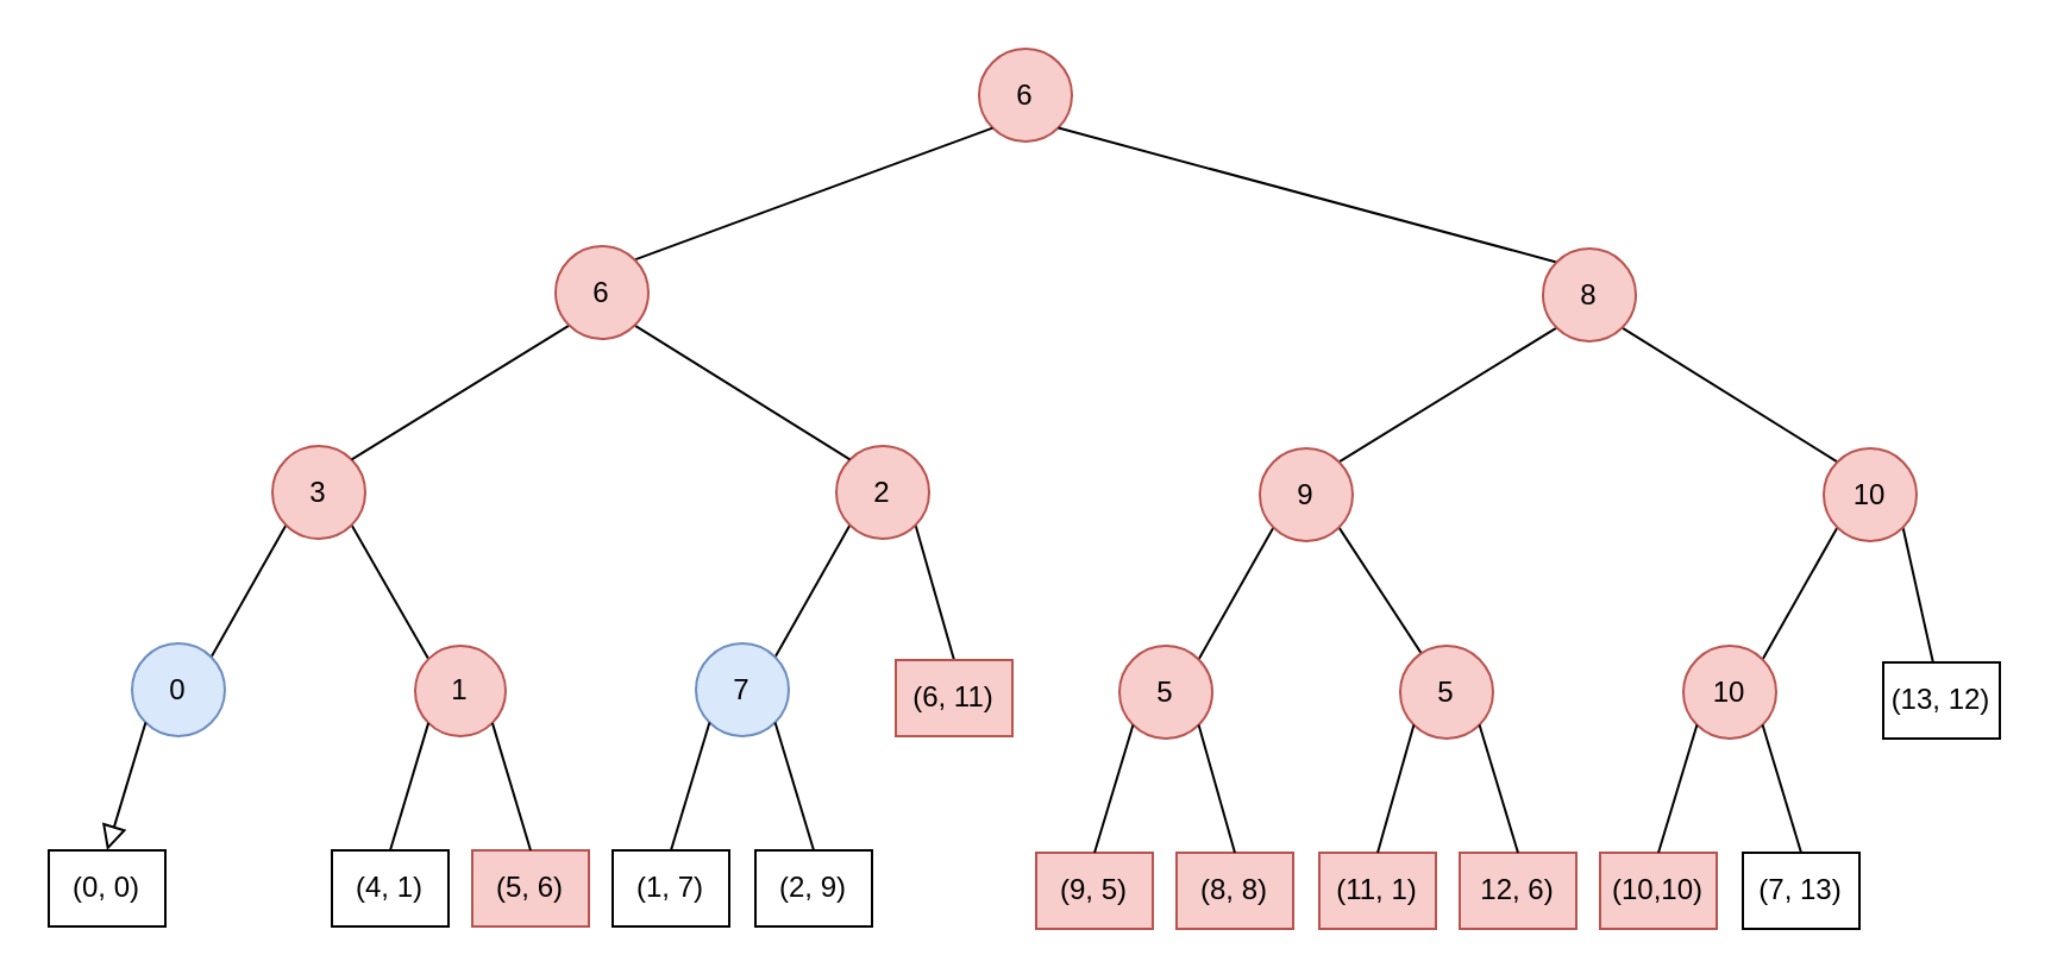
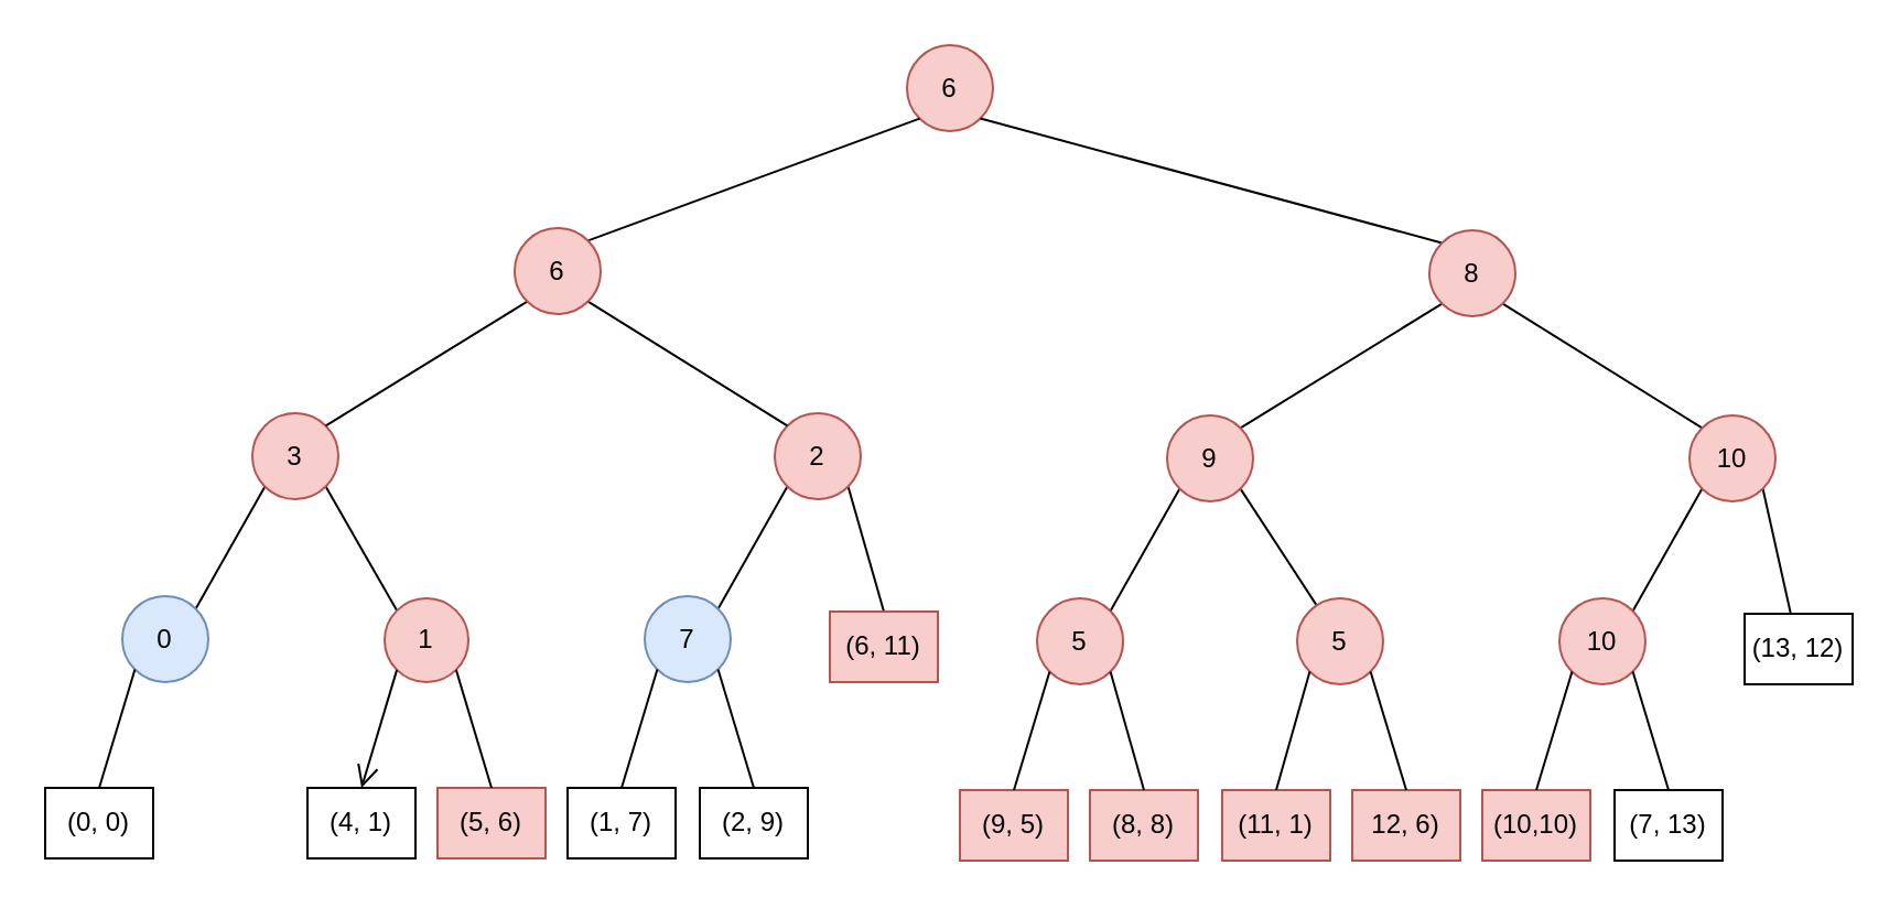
  <mxCell id="0" />
  <mxCell id="1" parent="0" />
  <mxCell id="2" value="6" style="ellipse;whiteSpace=wrap;html=1;container=1;movable=1;resizable=1;rotatable=1;deletable=1;editable=1;locked=0;connectable=1;fillColor=#f8cecc;strokeColor=#b85450;" vertex="1" parent="1"><mxGeometry x="411" y="20" width="39" height="39" as="geometry"><mxRectangle x="316" y="-101" width="39" height="39" as="alternateBounds" /></mxGeometry></mxCell>
  <mxCell id="3" style="edgeStyle=none;curved=1;rounded=0;orthogonalLoop=1;jettySize=auto;html=1;exitX=1;exitY=1;exitDx=0;exitDy=0;entryX=0.5;entryY=0;entryDx=0;entryDy=0;fontSize=12;startSize=8;endSize=8;startArrow=none;startFill=0;endArrow=none;endFill=0;movable=1;resizable=1;rotatable=1;deletable=1;editable=1;locked=0;connectable=1;" edge="1" parent="1" source="28" target="38"><mxGeometry relative="1" as="geometry" /></mxCell>
  <mxCell id="4" style="edgeStyle=none;curved=1;rounded=0;orthogonalLoop=1;jettySize=auto;html=1;exitX=1;exitY=0;exitDx=0;exitDy=0;entryX=0;entryY=1;entryDx=0;entryDy=0;fontSize=12;startSize=8;endSize=8;endArrow=none;endFill=0;movable=1;resizable=1;rotatable=1;deletable=1;editable=1;locked=0;connectable=1;" edge="1" parent="1" source="37" target="28"><mxGeometry relative="1" as="geometry" /></mxCell>
  <mxCell id="5" style="edgeStyle=none;curved=1;rounded=0;orthogonalLoop=1;jettySize=auto;html=1;exitX=1;exitY=1;exitDx=0;exitDy=0;fontSize=12;startSize=8;endSize=8;endArrow=none;endFill=0;movable=1;resizable=1;rotatable=1;deletable=1;editable=1;locked=0;connectable=1;" edge="1" parent="1" source="29" target="40"><mxGeometry relative="1" as="geometry" /></mxCell>
  <mxCell id="6" style="edgeStyle=none;curved=1;rounded=0;orthogonalLoop=1;jettySize=auto;html=1;exitX=1;exitY=0;exitDx=0;exitDy=0;entryX=0;entryY=1;entryDx=0;entryDy=0;fontSize=12;startSize=8;endSize=8;endArrow=none;endFill=0;movable=1;resizable=1;rotatable=1;deletable=1;editable=1;locked=0;connectable=1;" edge="1" parent="1" source="39" target="29"><mxGeometry relative="1" as="geometry" /></mxCell>
  <mxCell id="7" style="edgeStyle=none;curved=1;rounded=0;orthogonalLoop=1;jettySize=auto;html=1;exitX=1;exitY=1;exitDx=0;exitDy=0;fontSize=12;startSize=8;endSize=8;endArrow=none;endFill=0;movable=1;resizable=1;rotatable=1;deletable=1;editable=1;locked=0;connectable=1;" edge="1" parent="1" source="30" target="42"><mxGeometry relative="1" as="geometry" /></mxCell>
  <mxCell id="8" style="edgeStyle=none;curved=1;rounded=0;orthogonalLoop=1;jettySize=auto;html=1;exitX=1;exitY=0;exitDx=0;exitDy=0;entryX=0;entryY=1;entryDx=0;entryDy=0;fontSize=12;startSize=8;endSize=8;endArrow=none;endFill=0;movable=1;resizable=1;rotatable=1;deletable=1;editable=1;locked=0;connectable=1;" edge="1" parent="1" source="41" target="30"><mxGeometry relative="1" as="geometry" /></mxCell>
  <mxCell id="9" value="" style="endArrow=none;html=1;rounded=0;fontSize=12;startSize=8;endSize=8;curved=1;entryX=0;entryY=1;entryDx=0;entryDy=0;exitX=1;exitY=0;exitDx=0;exitDy=0;movable=1;resizable=1;rotatable=1;deletable=1;editable=1;locked=0;connectable=1;" edge="1" parent="1" source="33" target="2"><mxGeometry width="50" height="50" relative="1" as="geometry"><mxPoint x="439" y="225" as="sourcePoint" /><mxPoint x="489" y="175" as="targetPoint" /></mxGeometry></mxCell>
  <mxCell id="10" value="" style="endArrow=none;html=1;rounded=0;fontSize=12;startSize=8;endSize=8;curved=1;entryX=0;entryY=0;entryDx=0;entryDy=0;exitX=1;exitY=1;exitDx=0;exitDy=0;movable=1;resizable=1;rotatable=1;deletable=1;editable=1;locked=0;connectable=1;" edge="1" parent="1" source="2" target="34"><mxGeometry width="50" height="50" relative="1" as="geometry"><mxPoint x="276" y="156" as="sourcePoint" /><mxPoint x="430" y="63" as="targetPoint" /></mxGeometry></mxCell>
  <mxCell id="11" value="" style="endArrow=none;html=1;rounded=0;fontSize=12;startSize=8;endSize=8;curved=1;entryX=0;entryY=1;entryDx=0;entryDy=0;exitX=1;exitY=0;exitDx=0;exitDy=0;movable=1;resizable=1;rotatable=1;deletable=1;editable=1;locked=0;connectable=1;" edge="1" parent="1" source="29" target="34"><mxGeometry width="50" height="50" relative="1" as="geometry"><mxPoint x="562.289" y="176.711" as="sourcePoint" /><mxPoint x="672" y="111" as="targetPoint" /></mxGeometry></mxCell>
  <mxCell id="12" value="" style="endArrow=none;html=1;rounded=0;fontSize=12;startSize=8;endSize=8;curved=1;entryX=1;entryY=1;entryDx=0;entryDy=0;exitX=0;exitY=0;exitDx=0;exitDy=0;movable=1;resizable=1;rotatable=1;deletable=1;editable=1;locked=0;connectable=1;" edge="1" parent="1" source="30" target="34"><mxGeometry width="50" height="50" relative="1" as="geometry"><mxPoint x="578" y="233" as="sourcePoint" /><mxPoint x="672" y="184" as="targetPoint" /></mxGeometry></mxCell>
  <mxCell id="13" value="" style="endArrow=none;html=1;rounded=0;fontSize=12;startSize=8;endSize=8;curved=1;entryX=0;entryY=1;entryDx=0;entryDy=0;exitX=1;exitY=0;exitDx=0;exitDy=0;movable=1;resizable=1;rotatable=1;deletable=1;editable=1;locked=0;connectable=1;" edge="1" parent="1" source="35" target="27"><mxGeometry width="50" height="50" relative="1" as="geometry"><mxPoint x="249" y="183" as="sourcePoint" /><mxPoint x="155" y="232" as="targetPoint" /></mxGeometry></mxCell>
  <mxCell id="14" value="" style="endArrow=none;html=1;rounded=0;fontSize=12;startSize=8;endSize=8;curved=1;entryX=0;entryY=0;entryDx=0;entryDy=0;exitX=1;exitY=1;exitDx=0;exitDy=0;movable=1;resizable=1;rotatable=1;deletable=1;editable=1;locked=0;connectable=1;" edge="1" parent="1" source="27" target="36"><mxGeometry width="50" height="50" relative="1" as="geometry"><mxPoint x="84" y="312" as="sourcePoint" /><mxPoint x="165" y="242" as="targetPoint" /></mxGeometry></mxCell>
  <mxCell id="15" value="" style="group;movable=1;resizable=1;rotatable=1;deletable=1;editable=1;locked=0;connectable=1;" vertex="1" connectable="0" parent="1"><mxGeometry x="20" y="357" width="761" height="33" as="geometry" /></mxCell>
  <mxCell id="16" value="(0, 0)" style="rounded=0;whiteSpace=wrap;html=1;movable=1;resizable=1;rotatable=1;deletable=1;editable=1;locked=0;connectable=1;" vertex="1" parent="15"><mxGeometry width="49" height="32" as="geometry" /></mxCell>
  <mxCell id="17" value="(4, 1)" style="rounded=0;whiteSpace=wrap;html=1;movable=1;resizable=1;rotatable=1;deletable=1;editable=1;locked=0;connectable=1;" vertex="1" parent="15"><mxGeometry x="119" width="49" height="32" as="geometry" /></mxCell>
  <mxCell id="18" value="(5, 6)" style="rounded=0;whiteSpace=wrap;html=1;movable=1;resizable=1;rotatable=1;deletable=1;editable=1;locked=0;connectable=1;fillColor=#f8cecc;strokeColor=#b85450;" vertex="1" parent="15"><mxGeometry x="178" width="49" height="32" as="geometry" /></mxCell>
  <mxCell id="19" value="(1, 7)" style="rounded=0;whiteSpace=wrap;html=1;movable=1;resizable=1;rotatable=1;deletable=1;editable=1;locked=0;connectable=1;" vertex="1" parent="15"><mxGeometry x="237" width="49" height="32" as="geometry" /></mxCell>
  <mxCell id="20" value="(2, 9)" style="rounded=0;whiteSpace=wrap;html=1;movable=1;resizable=1;rotatable=1;deletable=1;editable=1;locked=0;connectable=1;" vertex="1" parent="15"><mxGeometry x="297" width="49" height="32" as="geometry" /></mxCell>
  <mxCell id="21" value="(9, 5)" style="rounded=0;whiteSpace=wrap;html=1;movable=1;resizable=1;rotatable=1;deletable=1;editable=1;locked=0;connectable=1;fillColor=#f8cecc;strokeColor=#b85450;" vertex="1" parent="15"><mxGeometry x="415" y="1" width="49" height="32" as="geometry" /></mxCell>
  <mxCell id="22" value="(8, 8)" style="rounded=0;whiteSpace=wrap;html=1;movable=1;resizable=1;rotatable=1;deletable=1;editable=1;locked=0;connectable=1;fillColor=#f8cecc;strokeColor=#b85450;" vertex="1" parent="15"><mxGeometry x="474" y="1" width="49" height="32" as="geometry" /></mxCell>
  <mxCell id="23" value="(11, 1)" style="rounded=0;whiteSpace=wrap;html=1;movable=1;resizable=1;rotatable=1;deletable=1;editable=1;locked=0;connectable=1;fillColor=#f8cecc;strokeColor=#b85450;" vertex="1" parent="15"><mxGeometry x="534" y="1" width="49" height="32" as="geometry" /></mxCell>
  <mxCell id="24" value="12, 6)" style="rounded=0;whiteSpace=wrap;html=1;movable=1;resizable=1;rotatable=1;deletable=1;editable=1;locked=0;connectable=1;fillColor=#f8cecc;strokeColor=#b85450;" vertex="1" parent="15"><mxGeometry x="593" y="1" width="49" height="32" as="geometry" /></mxCell>
  <mxCell id="25" value="(10,10)" style="rounded=0;whiteSpace=wrap;html=1;movable=1;resizable=1;rotatable=1;deletable=1;editable=1;locked=0;connectable=1;fillColor=#f8cecc;strokeColor=#b85450;" vertex="1" parent="15"><mxGeometry x="652" y="1" width="49" height="32" as="geometry" /></mxCell>
  <mxCell id="26" value="(7, 13)" style="rounded=0;whiteSpace=wrap;html=1;movable=1;resizable=1;rotatable=1;deletable=1;editable=1;locked=0;connectable=1;" vertex="1" parent="15"><mxGeometry x="712" y="1" width="49" height="32" as="geometry" /></mxCell>
  <mxCell id="27" value="3" style="ellipse;whiteSpace=wrap;html=1;aspect=fixed;movable=1;resizable=1;rotatable=1;deletable=1;editable=1;locked=0;connectable=1;fillColor=#f8cecc;strokeColor=#b85450;" vertex="1" parent="1"><mxGeometry x="114" y="187" width="39" height="39" as="geometry" /></mxCell>
  <mxCell id="28" value="2" style="ellipse;whiteSpace=wrap;html=1;aspect=fixed;movable=1;resizable=1;rotatable=1;deletable=1;editable=1;locked=0;connectable=1;fillColor=#f8cecc;strokeColor=#b85450;" vertex="1" parent="1"><mxGeometry x="351" y="187" width="39" height="39" as="geometry" /></mxCell>
  <mxCell id="29" value="9" style="ellipse;whiteSpace=wrap;html=1;aspect=fixed;movable=1;resizable=1;rotatable=1;deletable=1;editable=1;locked=0;connectable=1;fillColor=#f8cecc;strokeColor=#b85450;" vertex="1" parent="1"><mxGeometry x="529" y="188" width="39" height="39" as="geometry" /></mxCell>
  <mxCell id="30" value="10" style="ellipse;whiteSpace=wrap;html=1;aspect=fixed;movable=1;resizable=1;rotatable=1;deletable=1;editable=1;locked=0;connectable=1;fillColor=#f8cecc;strokeColor=#b85450;" vertex="1" parent="1"><mxGeometry x="766" y="188" width="39" height="39" as="geometry" /></mxCell>
  <mxCell id="31" value="" style="endArrow=none;html=1;rounded=0;fontSize=12;startSize=8;endSize=8;curved=1;entryX=1;entryY=0;entryDx=0;entryDy=0;exitX=0;exitY=1;exitDx=0;exitDy=0;movable=1;resizable=1;rotatable=1;deletable=1;editable=1;locked=0;connectable=1;" edge="1" parent="1" source="33" target="27"><mxGeometry width="50" height="50" relative="1" as="geometry"><mxPoint x="369" y="195" as="sourcePoint" /><mxPoint x="276" y="146" as="targetPoint" /></mxGeometry></mxCell>
  <mxCell id="32" value="" style="endArrow=none;html=1;rounded=0;fontSize=12;startSize=8;endSize=8;curved=1;entryX=1;entryY=1;entryDx=0;entryDy=0;exitX=0;exitY=0;exitDx=0;exitDy=0;movable=1;resizable=1;rotatable=1;deletable=1;editable=1;locked=0;connectable=1;" edge="1" parent="1" source="28" target="33"><mxGeometry width="50" height="50" relative="1" as="geometry"><mxPoint x="793" y="196" as="sourcePoint" /><mxPoint x="699" y="147" as="targetPoint" /></mxGeometry></mxCell>
  <mxCell id="33" value="6" style="ellipse;whiteSpace=wrap;html=1;aspect=fixed;movable=1;resizable=1;rotatable=1;deletable=1;editable=1;locked=0;connectable=1;fillColor=#f8cecc;strokeColor=#b85450;" vertex="1" parent="1"><mxGeometry x="233" y="103" width="39" height="39" as="geometry" /></mxCell>
  <mxCell id="34" value="8" style="ellipse;whiteSpace=wrap;html=1;aspect=fixed;movable=1;resizable=1;rotatable=1;deletable=1;editable=1;locked=0;connectable=1;fillColor=#f8cecc;strokeColor=#b85450;" vertex="1" parent="1"><mxGeometry x="648" y="104" width="39" height="39" as="geometry" /></mxCell>
  <mxCell id="35" value="0" style="ellipse;whiteSpace=wrap;html=1;aspect=fixed;movable=1;resizable=1;rotatable=1;deletable=1;editable=1;locked=0;connectable=1;fillColor=#dae8fc;strokeColor=#6c8ebf;" vertex="1" parent="1"><mxGeometry x="55" y="270" width="39" height="39" as="geometry" /></mxCell>
  <mxCell id="36" value="1" style="ellipse;whiteSpace=wrap;html=1;aspect=fixed;movable=1;resizable=1;rotatable=1;deletable=1;editable=1;locked=0;connectable=1;fillColor=#f8cecc;strokeColor=#b85450;" vertex="1" parent="1"><mxGeometry x="174" y="271" width="38" height="38" as="geometry" /></mxCell>
  <mxCell id="37" value="7" style="ellipse;whiteSpace=wrap;html=1;aspect=fixed;movable=1;resizable=1;rotatable=1;deletable=1;editable=1;locked=0;connectable=1;fillColor=#dae8fc;strokeColor=#6c8ebf;" vertex="1" parent="1"><mxGeometry x="292" y="270" width="39" height="39" as="geometry" /></mxCell>
  <mxCell id="38" value="(6, 11)" style="rounded=0;whiteSpace=wrap;html=1;movable=1;resizable=1;rotatable=1;deletable=1;editable=1;locked=0;connectable=1;fillColor=#f8cecc;strokeColor=#b85450;" vertex="1" parent="1"><mxGeometry x="376" y="277" width="49" height="32" as="geometry" /></mxCell>
  <mxCell id="39" value="5" style="ellipse;whiteSpace=wrap;html=1;aspect=fixed;movable=1;resizable=1;rotatable=1;deletable=1;editable=1;locked=0;connectable=1;fillColor=#f8cecc;strokeColor=#b85450;" vertex="1" parent="1"><mxGeometry x="470" y="271" width="39" height="39" as="geometry" /></mxCell>
  <mxCell id="40" value="5" style="ellipse;whiteSpace=wrap;html=1;aspect=fixed;movable=1;resizable=1;rotatable=1;deletable=1;editable=1;locked=0;connectable=1;fillColor=#f8cecc;strokeColor=#b85450;" vertex="1" parent="1"><mxGeometry x="588" y="271" width="39" height="39" as="geometry" /></mxCell>
  <mxCell id="41" value="10" style="ellipse;whiteSpace=wrap;html=1;aspect=fixed;movable=1;resizable=1;rotatable=1;deletable=1;editable=1;locked=0;connectable=1;fillColor=#f8cecc;strokeColor=#b85450;" vertex="1" parent="1"><mxGeometry x="707" y="271" width="39" height="39" as="geometry" /></mxCell>
  <mxCell id="42" value="(13, 12)" style="rounded=0;whiteSpace=wrap;html=1;movable=1;resizable=1;rotatable=1;deletable=1;editable=1;locked=0;connectable=1;" vertex="1" parent="1"><mxGeometry x="791" y="278" width="49" height="32" as="geometry" /></mxCell>
- <mxCell id="43" style="edgeStyle=none;curved=1;rounded=0;orthogonalLoop=1;jettySize=auto;html=1;exitX=0;exitY=1;exitDx=0;exitDy=0;entryX=0.5;entryY=0;entryDx=0;entryDy=0;fontSize=12;startSize=8;endSize=8;endArrow=block;endFill=0;movable=1;resizable=1;rotatable=1;deletable=1;editable=1;locked=0;connectable=1;" edge="1" parent="1" source="35" target="16"><mxGeometry relative="1" as="geometry" /></mxCell>
+ <mxCell id="43" style="edgeStyle=none;curved=1;rounded=0;orthogonalLoop=1;jettySize=auto;html=1;exitX=0;exitY=1;exitDx=0;exitDy=0;entryX=0.5;entryY=0;entryDx=0;entryDy=0;fontSize=12;startSize=8;endSize=8;endArrow=none;endFill=0;movable=1;resizable=1;rotatable=1;deletable=1;editable=1;locked=0;connectable=1;" edge="1" parent="1" source="35" target="16"><mxGeometry relative="1" as="geometry" /></mxCell>
  <mxCell id="44" style="edgeStyle=none;curved=1;rounded=0;orthogonalLoop=1;jettySize=auto;html=1;exitX=1;exitY=1;exitDx=0;exitDy=0;entryX=0.5;entryY=0;entryDx=0;entryDy=0;fontSize=12;startSize=8;endSize=8;endArrow=none;endFill=0;movable=1;resizable=1;rotatable=1;deletable=1;editable=1;locked=0;connectable=1;" edge="1" parent="1" source="36" target="18"><mxGeometry relative="1" as="geometry" /></mxCell>
- <mxCell id="45" style="edgeStyle=none;curved=1;rounded=0;orthogonalLoop=1;jettySize=auto;html=1;exitX=0;exitY=1;exitDx=0;exitDy=0;entryX=0.5;entryY=0;entryDx=0;entryDy=0;fontSize=12;startSize=8;endSize=8;endArrow=none;endFill=0;movable=1;resizable=1;rotatable=1;deletable=1;editable=1;locked=0;connectable=1;" edge="1" parent="1" source="36" target="17"><mxGeometry relative="1" as="geometry" /></mxCell>
+ <mxCell id="45" style="edgeStyle=none;curved=1;rounded=0;orthogonalLoop=1;jettySize=auto;html=1;exitX=0;exitY=1;exitDx=0;exitDy=0;entryX=0.5;entryY=0;entryDx=0;entryDy=0;fontSize=12;startSize=8;endSize=8;endArrow=open;endFill=0;movable=1;resizable=1;rotatable=1;deletable=1;editable=1;locked=0;connectable=1;" edge="1" parent="1" source="36" target="17"><mxGeometry relative="1" as="geometry" /></mxCell>
  <mxCell id="46" style="edgeStyle=none;curved=1;rounded=0;orthogonalLoop=1;jettySize=auto;html=1;exitX=1;exitY=1;exitDx=0;exitDy=0;entryX=0.5;entryY=0;entryDx=0;entryDy=0;fontSize=12;startSize=8;endSize=8;endArrow=none;endFill=0;movable=1;resizable=1;rotatable=1;deletable=1;editable=1;locked=0;connectable=1;" edge="1" parent="1" source="37" target="20"><mxGeometry relative="1" as="geometry" /></mxCell>
  <mxCell id="47" style="edgeStyle=none;curved=1;rounded=0;orthogonalLoop=1;jettySize=auto;html=1;exitX=0;exitY=1;exitDx=0;exitDy=0;entryX=0.5;entryY=0;entryDx=0;entryDy=0;fontSize=12;startSize=8;endSize=8;endArrow=none;endFill=0;movable=1;resizable=1;rotatable=1;deletable=1;editable=1;locked=0;connectable=1;" edge="1" parent="1" source="37" target="19"><mxGeometry relative="1" as="geometry" /></mxCell>
  <mxCell id="48" style="edgeStyle=none;curved=1;rounded=0;orthogonalLoop=1;jettySize=auto;html=1;exitX=1;exitY=1;exitDx=0;exitDy=0;fontSize=12;startSize=8;endSize=8;entryX=0.5;entryY=0;entryDx=0;entryDy=0;endArrow=none;endFill=0;movable=1;resizable=1;rotatable=1;deletable=1;editable=1;locked=0;connectable=1;" edge="1" parent="1" source="39" target="22"><mxGeometry relative="1" as="geometry" /></mxCell>
  <mxCell id="49" style="edgeStyle=none;curved=1;rounded=0;orthogonalLoop=1;jettySize=auto;html=1;exitX=0;exitY=1;exitDx=0;exitDy=0;entryX=0.5;entryY=0;entryDx=0;entryDy=0;fontSize=12;startSize=8;endSize=8;endArrow=none;endFill=0;movable=1;resizable=1;rotatable=1;deletable=1;editable=1;locked=0;connectable=1;" edge="1" parent="1" source="39" target="21"><mxGeometry relative="1" as="geometry" /></mxCell>
  <mxCell id="50" style="edgeStyle=none;curved=1;rounded=0;orthogonalLoop=1;jettySize=auto;html=1;exitX=1;exitY=1;exitDx=0;exitDy=0;entryX=0.5;entryY=0;entryDx=0;entryDy=0;fontSize=12;startSize=8;endSize=8;endArrow=none;endFill=0;movable=1;resizable=1;rotatable=1;deletable=1;editable=1;locked=0;connectable=1;" edge="1" parent="1" source="40" target="24"><mxGeometry relative="1" as="geometry" /></mxCell>
  <mxCell id="51" style="edgeStyle=none;curved=1;rounded=0;orthogonalLoop=1;jettySize=auto;html=1;exitX=0;exitY=1;exitDx=0;exitDy=0;entryX=0.5;entryY=0;entryDx=0;entryDy=0;fontSize=12;startSize=8;endSize=8;endArrow=none;endFill=0;movable=1;resizable=1;rotatable=1;deletable=1;editable=1;locked=0;connectable=1;" edge="1" parent="1" source="40" target="23"><mxGeometry relative="1" as="geometry" /></mxCell>
  <mxCell id="52" style="edgeStyle=none;curved=1;rounded=0;orthogonalLoop=1;jettySize=auto;html=1;exitX=1;exitY=1;exitDx=0;exitDy=0;entryX=0.5;entryY=0;entryDx=0;entryDy=0;fontSize=12;startSize=8;endSize=8;endArrow=none;endFill=0;movable=1;resizable=1;rotatable=1;deletable=1;editable=1;locked=0;connectable=1;" edge="1" parent="1" source="41" target="26"><mxGeometry relative="1" as="geometry" /></mxCell>
  <mxCell id="53" style="edgeStyle=none;curved=1;rounded=0;orthogonalLoop=1;jettySize=auto;html=1;exitX=0;exitY=1;exitDx=0;exitDy=0;entryX=0.5;entryY=0;entryDx=0;entryDy=0;fontSize=12;startSize=8;endSize=8;endArrow=none;endFill=0;movable=1;resizable=1;rotatable=1;deletable=1;editable=1;locked=0;connectable=1;" edge="1" parent="1" source="41" target="25"><mxGeometry relative="1" as="geometry" /></mxCell>
